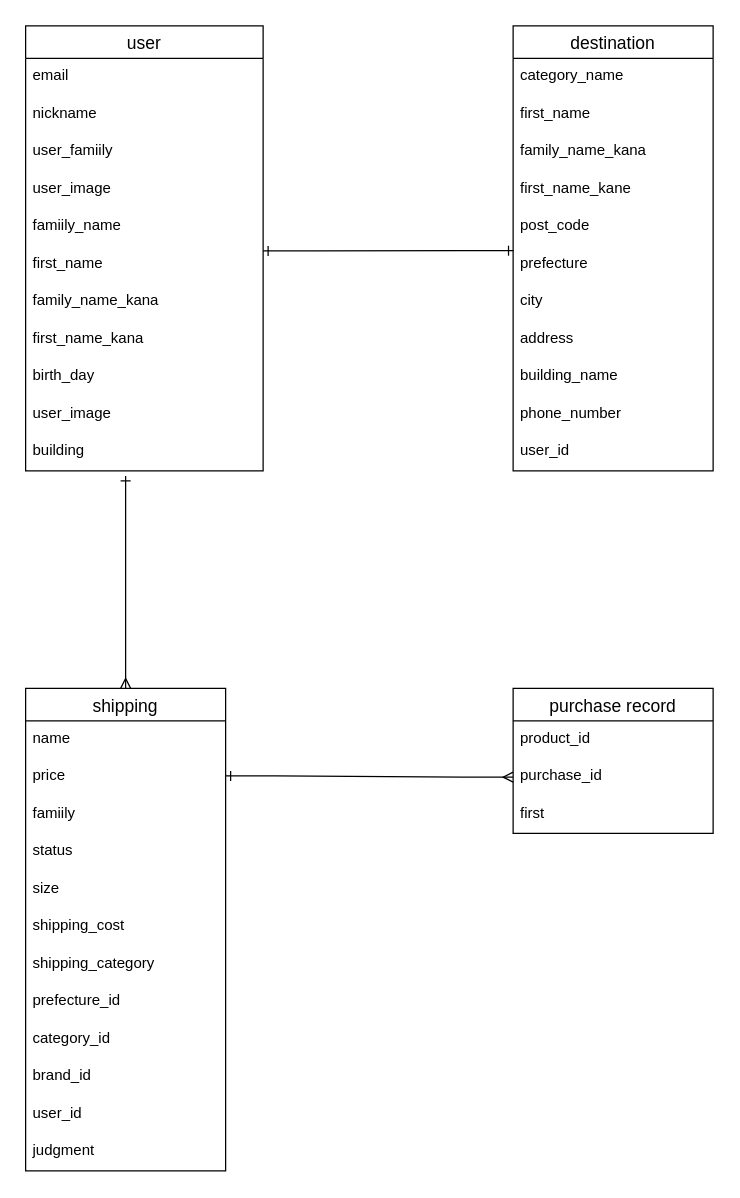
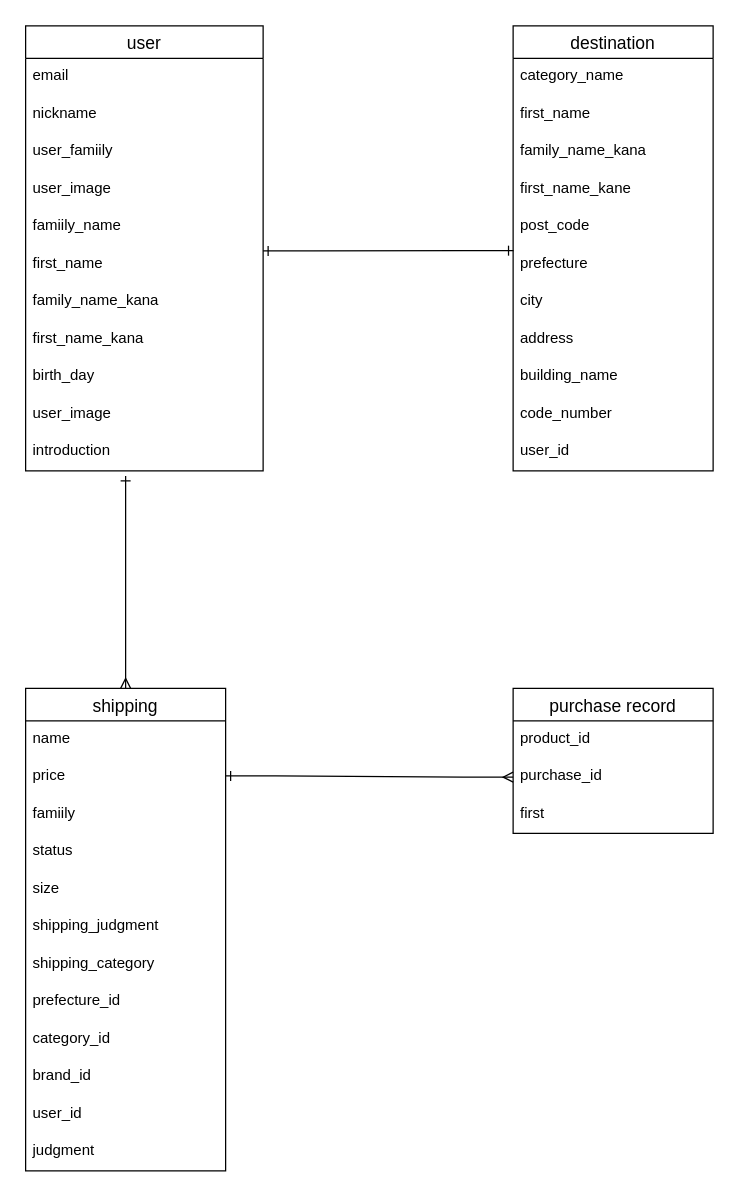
  <mxCell id="0" />
  <mxCell id="1" parent="0" />
  <mxCell id="2" value="user" style="swimlane;fontStyle=0;childLayout=stackLayout;horizontal=1;startSize=26;horizontalStack=0;resizeParent=1;resizeParentMax=0;resizeLast=0;collapsible=1;marginBottom=0;align=center;fontSize=14;" parent="1" vertex="1"><mxGeometry x="20" y="20" width="190" height="356" as="geometry" /></mxCell>
  <mxCell id="3" value="email" style="text;strokeColor=none;fillColor=none;spacingLeft=4;spacingRight=4;overflow=hidden;rotatable=0;points=[[0,0.5],[1,0.5]];portConstraint=eastwest;fontSize=12;" parent="2" vertex="1"><mxGeometry y="26" width="190" height="30" as="geometry" /></mxCell>
  <mxCell id="4" value="nickname" style="text;strokeColor=none;fillColor=none;spacingLeft=4;spacingRight=4;overflow=hidden;rotatable=0;points=[[0,0.5],[1,0.5]];portConstraint=eastwest;fontSize=12;" parent="2" vertex="1"><mxGeometry y="56" width="190" height="30" as="geometry" /></mxCell>
  <mxCell id="5" value="user_famiily" style="text;strokeColor=none;fillColor=none;spacingLeft=4;spacingRight=4;overflow=hidden;rotatable=0;points=[[0,0.5],[1,0.5]];portConstraint=eastwest;fontSize=12;" parent="2" vertex="1"><mxGeometry y="86" width="190" height="30" as="geometry" /></mxCell>
  <mxCell id="6" value="user_image" style="text;strokeColor=none;fillColor=none;spacingLeft=4;spacingRight=4;overflow=hidden;rotatable=0;points=[[0,0.5],[1,0.5]];portConstraint=eastwest;fontSize=12;" parent="2" vertex="1"><mxGeometry y="116" width="190" height="30" as="geometry" /></mxCell>
  <mxCell id="7" value="famiily_name" style="text;strokeColor=none;fillColor=none;spacingLeft=4;spacingRight=4;overflow=hidden;rotatable=0;points=[[0,0.5],[1,0.5]];portConstraint=eastwest;fontSize=12;" parent="2" vertex="1"><mxGeometry y="146" width="190" height="30" as="geometry" /></mxCell>
  <mxCell id="8" value="first_name" style="text;strokeColor=none;fillColor=none;spacingLeft=4;spacingRight=4;overflow=hidden;rotatable=0;points=[[0,0.5],[1,0.5]];portConstraint=eastwest;fontSize=12;" parent="2" vertex="1"><mxGeometry y="176" width="190" height="30" as="geometry" /></mxCell>
  <mxCell id="9" value="family_name_kana" style="text;strokeColor=none;fillColor=none;spacingLeft=4;spacingRight=4;overflow=hidden;rotatable=0;points=[[0,0.5],[1,0.5]];portConstraint=eastwest;fontSize=12;" parent="2" vertex="1"><mxGeometry y="206" width="190" height="30" as="geometry" /></mxCell>
  <mxCell id="10" value="first_name_kana&#10;&#10;" style="text;strokeColor=none;fillColor=none;spacingLeft=4;spacingRight=4;overflow=hidden;rotatable=0;points=[[0,0.5],[1,0.5]];portConstraint=eastwest;fontSize=12;" parent="2" vertex="1"><mxGeometry y="236" width="190" height="30" as="geometry" /></mxCell>
  <mxCell id="11" value="birth_day&#10;&#10;" style="text;strokeColor=none;fillColor=none;spacingLeft=4;spacingRight=4;overflow=hidden;rotatable=0;points=[[0,0.5],[1,0.5]];portConstraint=eastwest;fontSize=12;" parent="2" vertex="1"><mxGeometry y="266" width="190" height="30" as="geometry" /></mxCell>
  <mxCell id="12" value="user_image&#10;&#10;&#10;" style="text;strokeColor=none;fillColor=none;spacingLeft=4;spacingRight=4;overflow=hidden;rotatable=0;points=[[0,0.5],[1,0.5]];portConstraint=eastwest;fontSize=12;" parent="2" vertex="1"><mxGeometry y="296" width="190" height="30" as="geometry" /></mxCell>
- <mxCell id="13" value="building&#10;&#10;" style="text;strokeColor=none;fillColor=none;spacingLeft=4;spacingRight=4;overflow=hidden;rotatable=0;points=[[0,0.5],[1,0.5]];portConstraint=eastwest;fontSize=12;" parent="2" vertex="1"><mxGeometry y="326" width="190" height="30" as="geometry" /></mxCell>
+ <mxCell id="13" value="introduction&#10;&#10;" style="text;strokeColor=none;fillColor=none;spacingLeft=4;spacingRight=4;overflow=hidden;rotatable=0;points=[[0,0.5],[1,0.5]];portConstraint=eastwest;fontSize=12;" parent="2" vertex="1"><mxGeometry y="326" width="190" height="30" as="geometry" /></mxCell>
  <mxCell id="14" value="shipping" style="swimlane;fontStyle=0;childLayout=stackLayout;horizontal=1;startSize=26;horizontalStack=0;resizeParent=1;resizeParentMax=0;resizeLast=0;collapsible=1;marginBottom=0;align=center;fontSize=14;" parent="1" vertex="1"><mxGeometry x="20" y="550" width="160" height="386" as="geometry" /></mxCell>
  <mxCell id="15" value="name&#10;&#10;" style="text;strokeColor=none;fillColor=none;spacingLeft=4;spacingRight=4;overflow=hidden;rotatable=0;points=[[0,0.5],[1,0.5]];portConstraint=eastwest;fontSize=12;" parent="14" vertex="1"><mxGeometry y="26" width="160" height="30" as="geometry" /></mxCell>
  <mxCell id="16" value="price&#10;&#10;&#10;&#10;&#10;" style="text;strokeColor=none;fillColor=none;spacingLeft=4;spacingRight=4;overflow=hidden;rotatable=0;points=[[0,0.5],[1,0.5]];portConstraint=eastwest;fontSize=12;" parent="14" vertex="1"><mxGeometry y="56" width="160" height="30" as="geometry" /></mxCell>
  <mxCell id="17" value="famiily" style="text;strokeColor=none;fillColor=none;spacingLeft=4;spacingRight=4;overflow=hidden;rotatable=0;points=[[0,0.5],[1,0.5]];portConstraint=eastwest;fontSize=12;" parent="14" vertex="1"><mxGeometry y="86" width="160" height="30" as="geometry" /></mxCell>
  <mxCell id="18" value="status" style="text;strokeColor=none;fillColor=none;spacingLeft=4;spacingRight=4;overflow=hidden;rotatable=0;points=[[0,0.5],[1,0.5]];portConstraint=eastwest;fontSize=12;" parent="14" vertex="1"><mxGeometry y="116" width="160" height="30" as="geometry" /></mxCell>
  <mxCell id="19" value="size" style="text;strokeColor=none;fillColor=none;spacingLeft=4;spacingRight=4;overflow=hidden;rotatable=0;points=[[0,0.5],[1,0.5]];portConstraint=eastwest;fontSize=12;" parent="14" vertex="1"><mxGeometry y="146" width="160" height="30" as="geometry" /></mxCell>
- <mxCell id="20" value="shipping_cost" style="text;strokeColor=none;fillColor=none;spacingLeft=4;spacingRight=4;overflow=hidden;rotatable=0;points=[[0,0.5],[1,0.5]];portConstraint=eastwest;fontSize=12;" parent="14" vertex="1"><mxGeometry y="176" width="160" height="30" as="geometry" /></mxCell>
+ <mxCell id="20" value="shipping_judgment" style="text;strokeColor=none;fillColor=none;spacingLeft=4;spacingRight=4;overflow=hidden;rotatable=0;points=[[0,0.5],[1,0.5]];portConstraint=eastwest;fontSize=12;" parent="14" vertex="1"><mxGeometry y="176" width="160" height="30" as="geometry" /></mxCell>
  <mxCell id="21" value="shipping_category" style="text;strokeColor=none;fillColor=none;spacingLeft=4;spacingRight=4;overflow=hidden;rotatable=0;points=[[0,0.5],[1,0.5]];portConstraint=eastwest;fontSize=12;" parent="14" vertex="1"><mxGeometry y="206" width="160" height="30" as="geometry" /></mxCell>
  <mxCell id="22" value="prefecture_id" style="text;strokeColor=none;fillColor=none;spacingLeft=4;spacingRight=4;overflow=hidden;rotatable=0;points=[[0,0.5],[1,0.5]];portConstraint=eastwest;fontSize=12;" parent="14" vertex="1"><mxGeometry y="236" width="160" height="30" as="geometry" /></mxCell>
  <mxCell id="23" value="category_id" style="text;strokeColor=none;fillColor=none;spacingLeft=4;spacingRight=4;overflow=hidden;rotatable=0;points=[[0,0.5],[1,0.5]];portConstraint=eastwest;fontSize=12;" parent="14" vertex="1"><mxGeometry y="266" width="160" height="30" as="geometry" /></mxCell>
  <mxCell id="24" value="brand_id" style="text;strokeColor=none;fillColor=none;spacingLeft=4;spacingRight=4;overflow=hidden;rotatable=0;points=[[0,0.5],[1,0.5]];portConstraint=eastwest;fontSize=12;" parent="14" vertex="1"><mxGeometry y="296" width="160" height="30" as="geometry" /></mxCell>
  <mxCell id="25" value="user_id" style="text;strokeColor=none;fillColor=none;spacingLeft=4;spacingRight=4;overflow=hidden;rotatable=0;points=[[0,0.5],[1,0.5]];portConstraint=eastwest;fontSize=12;" parent="14" vertex="1"><mxGeometry y="326" width="160" height="30" as="geometry" /></mxCell>
  <mxCell id="26" value="judgment" style="text;strokeColor=none;fillColor=none;spacingLeft=4;spacingRight=4;overflow=hidden;rotatable=0;points=[[0,0.5],[1,0.5]];portConstraint=eastwest;fontSize=12;" parent="14" vertex="1"><mxGeometry y="356" width="160" height="30" as="geometry" /></mxCell>
  <mxCell id="27" value="destination" style="swimlane;fontStyle=0;childLayout=stackLayout;horizontal=1;startSize=26;horizontalStack=0;resizeParent=1;resizeParentMax=0;resizeLast=0;collapsible=1;marginBottom=0;align=center;fontSize=14;" parent="1" vertex="1"><mxGeometry x="410" y="20" width="160" height="356" as="geometry" /></mxCell>
  <mxCell id="28" value="category_name" style="text;strokeColor=none;fillColor=none;spacingLeft=4;spacingRight=4;overflow=hidden;rotatable=0;points=[[0,0.5],[1,0.5]];portConstraint=eastwest;fontSize=12;" parent="27" vertex="1"><mxGeometry y="26" width="160" height="30" as="geometry" /></mxCell>
  <mxCell id="29" value="first_name&#10;&#10;" style="text;strokeColor=none;fillColor=none;spacingLeft=4;spacingRight=4;overflow=hidden;rotatable=0;points=[[0,0.5],[1,0.5]];portConstraint=eastwest;fontSize=12;" parent="27" vertex="1"><mxGeometry y="56" width="160" height="30" as="geometry" /></mxCell>
  <mxCell id="30" value="family_name_kana&#10;&#10;&#10;&#10;" style="text;strokeColor=none;fillColor=none;spacingLeft=4;spacingRight=4;overflow=hidden;rotatable=0;points=[[0,0.5],[1,0.5]];portConstraint=eastwest;fontSize=12;" parent="27" vertex="1"><mxGeometry y="86" width="160" height="30" as="geometry" /></mxCell>
  <mxCell id="31" value="first_name_kane" style="text;strokeColor=none;fillColor=none;spacingLeft=4;spacingRight=4;overflow=hidden;rotatable=0;points=[[0,0.5],[1,0.5]];portConstraint=eastwest;fontSize=12;" parent="27" vertex="1"><mxGeometry y="116" width="160" height="30" as="geometry" /></mxCell>
  <mxCell id="32" value="post_code" style="text;strokeColor=none;fillColor=none;spacingLeft=4;spacingRight=4;overflow=hidden;rotatable=0;points=[[0,0.5],[1,0.5]];portConstraint=eastwest;fontSize=12;" parent="27" vertex="1"><mxGeometry y="146" width="160" height="30" as="geometry" /></mxCell>
  <mxCell id="33" value="prefecture" style="text;strokeColor=none;fillColor=none;spacingLeft=4;spacingRight=4;overflow=hidden;rotatable=0;points=[[0,0.5],[1,0.5]];portConstraint=eastwest;fontSize=12;" parent="27" vertex="1"><mxGeometry y="176" width="160" height="30" as="geometry" /></mxCell>
  <mxCell id="34" value="city" style="text;strokeColor=none;fillColor=none;spacingLeft=4;spacingRight=4;overflow=hidden;rotatable=0;points=[[0,0.5],[1,0.5]];portConstraint=eastwest;fontSize=12;" parent="27" vertex="1"><mxGeometry y="206" width="160" height="30" as="geometry" /></mxCell>
  <mxCell id="35" value="address&#10;&#10;&#10;&#10;" style="text;strokeColor=none;fillColor=none;spacingLeft=4;spacingRight=4;overflow=hidden;rotatable=0;points=[[0,0.5],[1,0.5]];portConstraint=eastwest;fontSize=12;" parent="27" vertex="1"><mxGeometry y="236" width="160" height="30" as="geometry" /></mxCell>
  <mxCell id="36" value="building_name" style="text;strokeColor=none;fillColor=none;spacingLeft=4;spacingRight=4;overflow=hidden;rotatable=0;points=[[0,0.5],[1,0.5]];portConstraint=eastwest;fontSize=12;" parent="27" vertex="1"><mxGeometry y="266" width="160" height="30" as="geometry" /></mxCell>
- <mxCell id="37" value="phone_number" style="text;strokeColor=none;fillColor=none;spacingLeft=4;spacingRight=4;overflow=hidden;rotatable=0;points=[[0,0.5],[1,0.5]];portConstraint=eastwest;fontSize=12;" parent="27" vertex="1"><mxGeometry y="296" width="160" height="30" as="geometry" /></mxCell>
+ <mxCell id="37" value="code_number" style="text;strokeColor=none;fillColor=none;spacingLeft=4;spacingRight=4;overflow=hidden;rotatable=0;points=[[0,0.5],[1,0.5]];portConstraint=eastwest;fontSize=12;" parent="27" vertex="1"><mxGeometry y="296" width="160" height="30" as="geometry" /></mxCell>
  <mxCell id="38" value="user_id&#10;&#10;" style="text;strokeColor=none;fillColor=none;spacingLeft=4;spacingRight=4;overflow=hidden;rotatable=0;points=[[0,0.5],[1,0.5]];portConstraint=eastwest;fontSize=12;" parent="27" vertex="1"><mxGeometry y="326" width="160" height="30" as="geometry" /></mxCell>
  <mxCell id="39" value="purchase record" style="swimlane;fontStyle=0;childLayout=stackLayout;horizontal=1;startSize=26;horizontalStack=0;resizeParent=1;resizeParentMax=0;resizeLast=0;collapsible=1;marginBottom=0;align=center;fontSize=14;" parent="1" vertex="1"><mxGeometry x="410" y="550" width="160" height="116" as="geometry" /></mxCell>
  <mxCell id="40" value="product_id&#10;&#10;" style="text;strokeColor=none;fillColor=none;spacingLeft=4;spacingRight=4;overflow=hidden;rotatable=0;points=[[0,0.5],[1,0.5]];portConstraint=eastwest;fontSize=12;" parent="39" vertex="1"><mxGeometry y="26" width="160" height="30" as="geometry" /></mxCell>
  <mxCell id="41" value="purchase_id&#10;" style="text;strokeColor=none;fillColor=none;spacingLeft=4;spacingRight=4;overflow=hidden;rotatable=0;points=[[0,0.5],[1,0.5]];portConstraint=eastwest;fontSize=12;" parent="39" vertex="1"><mxGeometry y="56" width="160" height="30" as="geometry" /></mxCell>
  <mxCell id="42" value="first" style="text;strokeColor=none;fillColor=none;spacingLeft=4;spacingRight=4;overflow=hidden;rotatable=0;points=[[0,0.5],[1,0.5]];portConstraint=eastwest;fontSize=12;" parent="39" vertex="1"><mxGeometry y="86" width="160" height="30" as="geometry" /></mxCell>
  <mxCell id="43" value="" style="edgeStyle=entityRelationEdgeStyle;fontSize=12;html=1;endArrow=ERone;startArrow=ERone;entryX=0.002;entryY=0.128;entryDx=0;entryDy=0;entryPerimeter=0;startFill=0;endFill=0;" parent="1" target="33" edge="1"><mxGeometry width="100" height="100" relative="1" as="geometry"><mxPoint x="210" y="200" as="sourcePoint" /><mxPoint x="310" y="100" as="targetPoint" /></mxGeometry></mxCell>
  <mxCell id="44" style="edgeStyle=orthogonalEdgeStyle;orthogonalLoop=1;jettySize=auto;html=1;entryX=0.5;entryY=0;entryDx=0;entryDy=0;startArrow=ERone;startFill=0;endArrow=ERmany;endFill=0;" parent="1" target="14" edge="1"><mxGeometry relative="1" as="geometry"><mxPoint x="100" y="380" as="sourcePoint" /><Array as="points"><mxPoint x="100" y="380" /></Array></mxGeometry></mxCell>
  <mxCell id="45" value="" style="edgeStyle=entityRelationEdgeStyle;fontSize=12;html=1;endArrow=ERmany;endFill=0;entryX=0;entryY=0.5;entryDx=0;entryDy=0;startArrow=ERone;startFill=0;" edge="1" parent="1" target="41"><mxGeometry width="100" height="100" relative="1" as="geometry"><mxPoint x="180" y="620" as="sourcePoint" /><mxPoint x="280" y="520" as="targetPoint" /></mxGeometry></mxCell>
